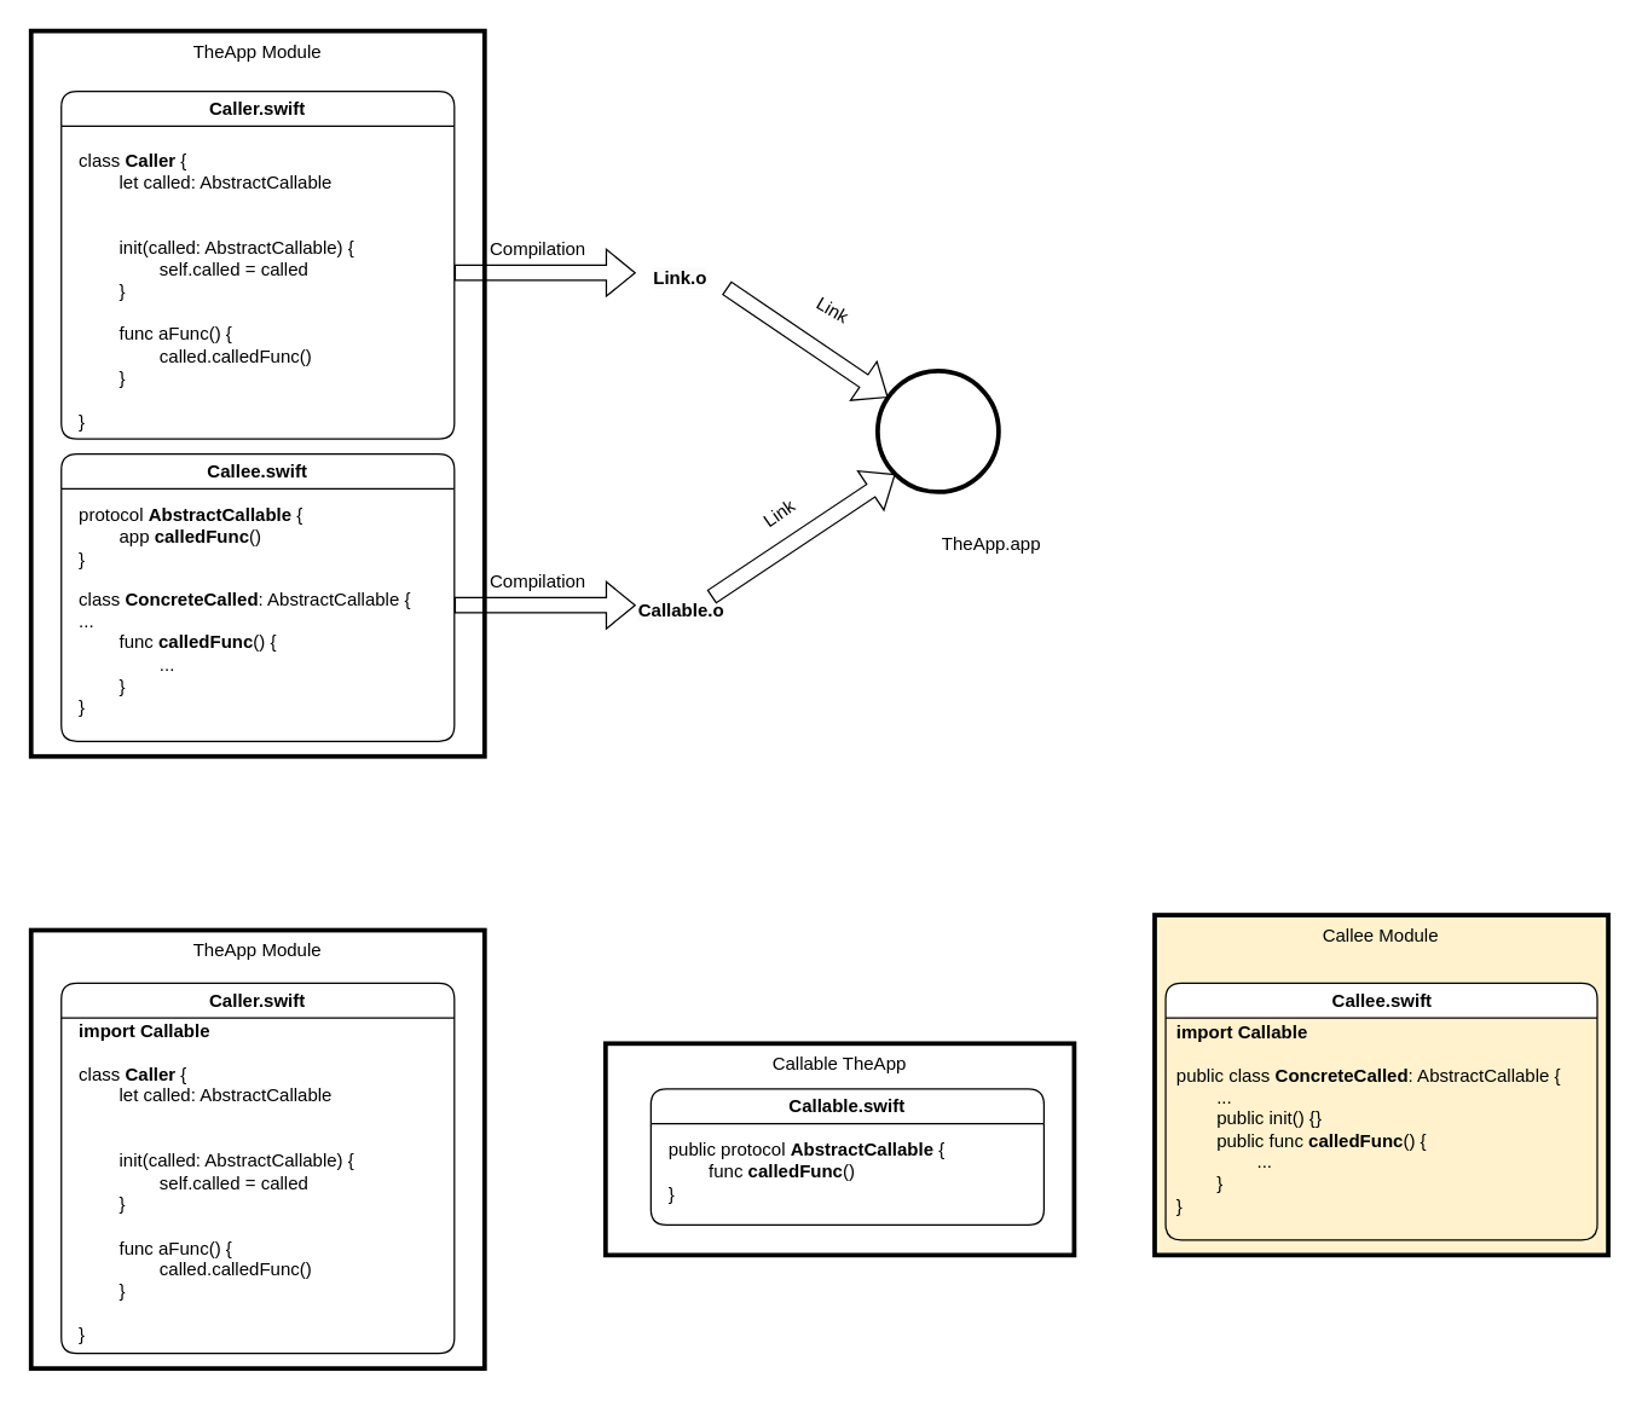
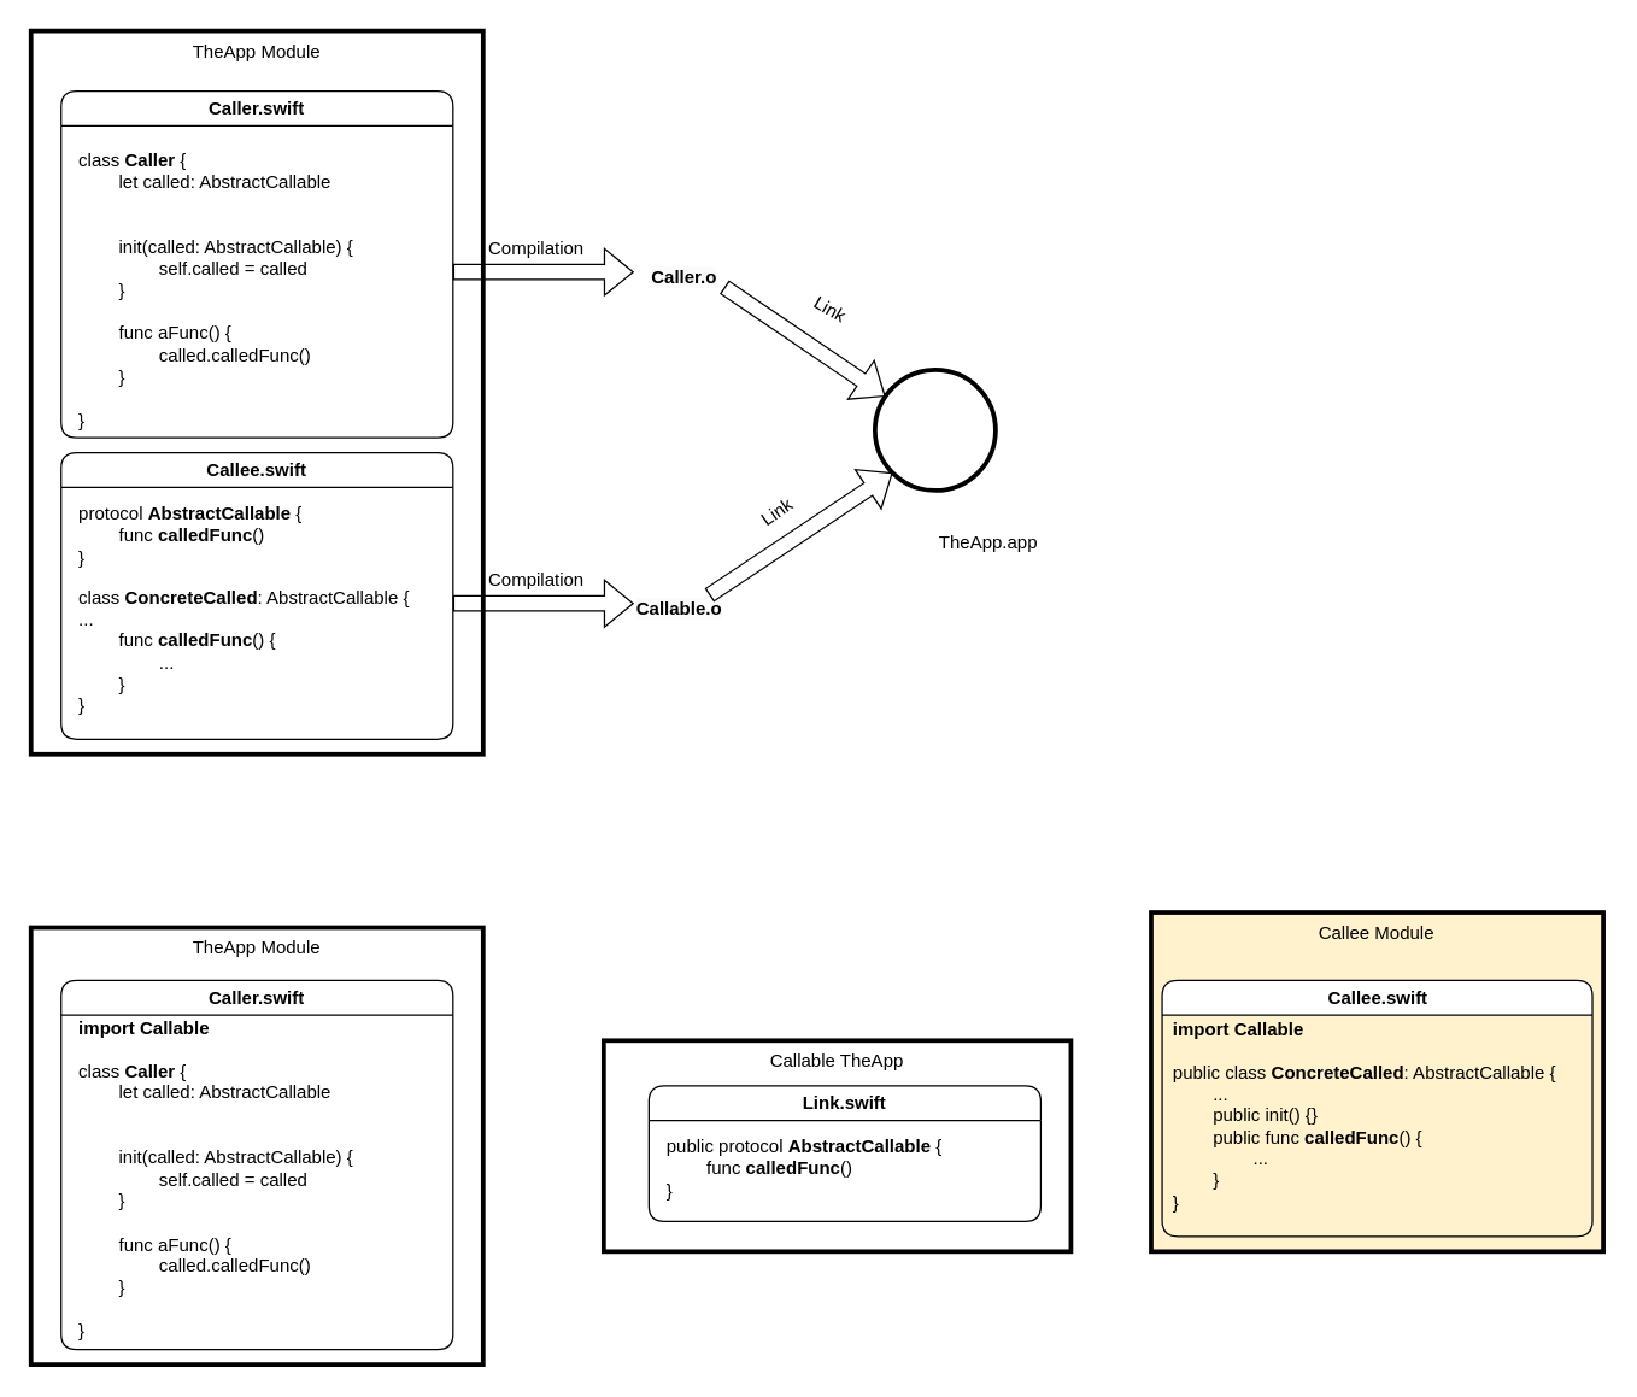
  <mxCell id="0" />
  <mxCell id="1" parent="0" />
  <mxCell id="2" value="TheApp Module" style="rounded=0;whiteSpace=wrap;html=1;strokeWidth=3;verticalAlign=top;" vertex="1" parent="1"><mxGeometry x="20" y="20" width="300" height="480" as="geometry" /></mxCell>
  <mxCell id="3" value="Caller.swift" style="swimlane;whiteSpace=wrap;html=1;rounded=1;" vertex="1" parent="1"><mxGeometry x="40" y="60" width="260" height="230" as="geometry" /></mxCell>
  <mxCell id="4" value="&lt;br&gt;class &lt;b&gt;Caller&lt;/b&gt; {&lt;br&gt;&lt;span style=&quot;&quot;&gt;&#09;&lt;span style=&quot;white-space: pre;&quot;&gt;&#09;&lt;/span&gt;let called: AbstractCallable&lt;br&gt;&lt;br&gt;&lt;/span&gt;&lt;br&gt;&lt;span style=&quot;&quot;&gt;&#09;&lt;span style=&quot;white-space: pre;&quot;&gt;&#09;&lt;/span&gt;init(called: &lt;/span&gt;&lt;span style=&quot;&quot;&gt;AbstractCallable) {&lt;br&gt;&lt;span style=&quot;white-space: pre;&quot;&gt;&#09;&lt;span style=&quot;white-space: pre;&quot;&gt;&#09;self.called = called&lt;/span&gt;&lt;/span&gt;&lt;br&gt;&lt;/span&gt;&lt;span style=&quot;white-space: pre;&quot;&gt;&#09;}&lt;br&gt;&lt;/span&gt;&lt;br&gt;&lt;span style=&quot;white-space: pre;&quot;&gt;&#09;func aFunc() {&lt;br&gt;&lt;span style=&quot;white-space: pre;&quot;&gt;&#09;&lt;span style=&quot;white-space: pre;&quot;&gt;&#09;called.calledFunc()&lt;/span&gt;&lt;/span&gt;&lt;br&gt;&lt;/span&gt;&lt;span style=&quot;white-space: pre;&quot;&gt;&#09;&lt;/span&gt;}&lt;br&gt;&lt;br&gt;}" style="text;html=1;align=left;verticalAlign=middle;resizable=0;points=[];autosize=1;strokeColor=none;fillColor=none;" vertex="1" parent="3"><mxGeometry x="10" y="20" width="200" height="210" as="geometry" /></mxCell>
  <mxCell id="5" value="Callee.swift" style="swimlane;whiteSpace=wrap;html=1;rounded=1;startSize=23;" vertex="1" parent="1"><mxGeometry x="40" y="300" width="260" height="190" as="geometry" /></mxCell>
  <mxCell id="6" value="&lt;br&gt;class &lt;b&gt;ConcreteCalled&lt;/b&gt;: AbstractCallable {&lt;br&gt;...&lt;br&gt;&lt;span style=&quot;white-space: pre;&quot;&gt;&#09;&lt;/span&gt;func &lt;b&gt;calledFunc&lt;/b&gt;() {&lt;br&gt;&lt;span style=&quot;white-space: pre;&quot;&gt;&#09;&lt;span style=&quot;white-space: pre;&quot;&gt;&#09;&lt;/span&gt;&lt;/span&gt;...&lt;br&gt;&lt;span style=&quot;white-space: pre;&quot;&gt;&#09;&lt;/span&gt;}&lt;br&gt;}" style="text;html=1;align=left;verticalAlign=middle;resizable=0;points=[];autosize=1;strokeColor=none;fillColor=none;" vertex="1" parent="5"><mxGeometry x="10" y="70" width="240" height="110" as="geometry" /></mxCell>
- <mxCell id="7" value="protocol &lt;b&gt;AbstractCallable&lt;/b&gt;&amp;nbsp;{&lt;br&gt;&amp;nbsp;&lt;span style=&quot;white-space: pre;&quot;&gt;&#09;&lt;/span&gt;app &lt;b&gt;calledFunc&lt;/b&gt;()&lt;br&gt;}" style="text;html=1;align=left;verticalAlign=middle;resizable=0;points=[];autosize=1;strokeColor=none;fillColor=none;" vertex="1" parent="5"><mxGeometry x="10" y="25" width="170" height="60" as="geometry" /></mxCell>
+ <mxCell id="7" value="protocol &lt;b&gt;AbstractCallable&lt;/b&gt;&amp;nbsp;{&lt;br&gt;&amp;nbsp;&lt;span style=&quot;white-space: pre;&quot;&gt;&#09;&lt;/span&gt;func &lt;b&gt;calledFunc&lt;/b&gt;()&lt;br&gt;}" style="text;html=1;align=left;verticalAlign=middle;resizable=0;points=[];autosize=1;strokeColor=none;fillColor=none;" vertex="1" parent="5"><mxGeometry x="10" y="25" width="170" height="60" as="geometry" /></mxCell>
  <mxCell id="8" value="" style="shape=flexArrow;endArrow=classic;html=1;rounded=0;" edge="1" parent="1"><mxGeometry width="50" height="50" relative="1" as="geometry"><mxPoint x="300" y="180" as="sourcePoint" /><mxPoint x="420" y="180" as="targetPoint" /></mxGeometry></mxCell>
- <mxCell id="9" value="&lt;span style=&quot;caret-color: rgb(0, 0, 0); color: rgb(0, 0, 0); font-family: Helvetica; font-size: 12px; font-style: normal; font-variant-caps: normal; font-weight: 700; letter-spacing: normal; text-align: center; text-indent: 0px; text-transform: none; word-spacing: 0px; -webkit-text-stroke-width: 0px; background-color: rgb(251, 251, 251); text-decoration: none; float: none; display: inline !important;&quot;&gt;Link.o&lt;/span&gt;" style="text;whiteSpace=wrap;html=1;" vertex="1" parent="1"><mxGeometry x="430" y="170" width="60" height="20" as="geometry" /></mxCell>
+ <mxCell id="9" value="&lt;span style=&quot;caret-color: rgb(0, 0, 0); color: rgb(0, 0, 0); font-family: Helvetica; font-size: 12px; font-style: normal; font-variant-caps: normal; font-weight: 700; letter-spacing: normal; text-align: center; text-indent: 0px; text-transform: none; word-spacing: 0px; -webkit-text-stroke-width: 0px; background-color: rgb(251, 251, 251); text-decoration: none; float: none; display: inline !important;&quot;&gt;Caller.o&lt;/span&gt;" style="text;whiteSpace=wrap;html=1;" vertex="1" parent="1"><mxGeometry x="430" y="170" width="60" height="20" as="geometry" /></mxCell>
  <mxCell id="10" value="&lt;span style=&quot;caret-color: rgb(0, 0, 0); color: rgb(0, 0, 0); font-family: Helvetica; font-size: 12px; font-style: normal; font-variant-caps: normal; font-weight: 700; letter-spacing: normal; text-align: center; text-indent: 0px; text-transform: none; word-spacing: 0px; -webkit-text-stroke-width: 0px; background-color: rgb(251, 251, 251); text-decoration: none; float: none; display: inline !important;&quot;&gt;Callable.o&lt;/span&gt;" style="text;whiteSpace=wrap;html=1;" vertex="1" parent="1"><mxGeometry x="420" y="390" width="100" height="40" as="geometry" /></mxCell>
  <mxCell id="11" value="" style="shape=flexArrow;endArrow=classic;html=1;rounded=0;" edge="1" parent="1"><mxGeometry width="50" height="50" relative="1" as="geometry"><mxPoint x="300" y="400" as="sourcePoint" /><mxPoint x="420" y="400" as="targetPoint" /></mxGeometry></mxCell>
  <mxCell id="12" value="Compilation" style="text;html=1;align=center;verticalAlign=middle;resizable=0;points=[];autosize=1;strokeColor=none;fillColor=none;" vertex="1" parent="1"><mxGeometry x="310" y="370" width="90" height="30" as="geometry" /></mxCell>
  <mxCell id="13" value="" style="ellipse;whiteSpace=wrap;html=1;aspect=fixed;rounded=1;strokeWidth=3;" vertex="1" parent="1"><mxGeometry x="580" y="245" width="80" height="80" as="geometry" /></mxCell>
  <mxCell id="14" value="TheApp.app" style="text;html=1;align=center;verticalAlign=middle;resizable=0;points=[];autosize=1;strokeColor=none;fillColor=none;" vertex="1" parent="1"><mxGeometry x="610" y="345" width="90" height="30" as="geometry" /></mxCell>
  <mxCell id="15" value="" style="shape=flexArrow;endArrow=classic;html=1;rounded=0;" edge="1" parent="1" target="13"><mxGeometry width="50" height="50" relative="1" as="geometry"><mxPoint x="480" y="190" as="sourcePoint" /><mxPoint x="600" y="190" as="targetPoint" /></mxGeometry></mxCell>
  <mxCell id="16" value="" style="shape=flexArrow;endArrow=classic;html=1;rounded=0;entryX=0;entryY=1;entryDx=0;entryDy=0;" edge="1" parent="1" target="13"><mxGeometry width="50" height="50" relative="1" as="geometry"><mxPoint x="470" y="394.5" as="sourcePoint" /><mxPoint x="590" y="394.5" as="targetPoint" /></mxGeometry></mxCell>
  <mxCell id="17" value="Compilation" style="text;html=1;align=center;verticalAlign=middle;resizable=0;points=[];autosize=1;strokeColor=none;fillColor=none;" vertex="1" parent="1"><mxGeometry x="310" y="150" width="90" height="30" as="geometry" /></mxCell>
  <mxCell id="18" value="Link" style="text;html=1;align=center;verticalAlign=middle;resizable=0;points=[];autosize=1;strokeColor=none;fillColor=none;rotation=30;" vertex="1" parent="1"><mxGeometry x="525" y="190" width="50" height="30" as="geometry" /></mxCell>
  <mxCell id="19" value="Link" style="text;html=1;align=center;verticalAlign=middle;resizable=0;points=[];autosize=1;strokeColor=none;fillColor=none;rotation=-35;" vertex="1" parent="1"><mxGeometry x="490" y="325" width="50" height="30" as="geometry" /></mxCell>
  <mxCell id="20" value="TheApp Module" style="rounded=0;whiteSpace=wrap;html=1;strokeWidth=3;verticalAlign=top;" vertex="1" parent="1"><mxGeometry x="20" y="615" width="300" height="290" as="geometry" /></mxCell>
  <mxCell id="21" value="Caller.swift" style="swimlane;whiteSpace=wrap;html=1;rounded=1;" vertex="1" parent="1"><mxGeometry x="40" y="650" width="260" height="245" as="geometry" /></mxCell>
  <mxCell id="22" value="&lt;br&gt;&lt;b&gt;import&lt;/b&gt; &lt;b&gt;Callable&lt;/b&gt;&lt;br&gt;&lt;br&gt;class &lt;b&gt;Caller&lt;/b&gt; {&lt;br&gt;&lt;span style=&quot;&quot;&gt;&#09;&lt;span style=&quot;white-space: pre;&quot;&gt;&#09;&lt;/span&gt;let called: AbstractCallable&lt;br&gt;&lt;br&gt;&lt;/span&gt;&lt;br&gt;&lt;span style=&quot;&quot;&gt;&#09;&lt;span style=&quot;white-space: pre;&quot;&gt;&#09;&lt;/span&gt;init(called: &lt;/span&gt;&lt;span style=&quot;&quot;&gt;AbstractCallable) {&lt;br&gt;&lt;span style=&quot;white-space: pre;&quot;&gt;&#09;&lt;span style=&quot;white-space: pre;&quot;&gt;&#09;self.called = called&lt;/span&gt;&lt;/span&gt;&lt;br&gt;&lt;/span&gt;&lt;span style=&quot;white-space: pre;&quot;&gt;&#09;}&lt;br&gt;&lt;/span&gt;&lt;br&gt;&lt;span style=&quot;white-space: pre;&quot;&gt;&#09;func aFunc() {&lt;br&gt;&lt;span style=&quot;white-space: pre;&quot;&gt;&#09;&lt;span style=&quot;white-space: pre;&quot;&gt;&#09;called.calledFunc()&lt;/span&gt;&lt;/span&gt;&lt;br&gt;&lt;/span&gt;&lt;span style=&quot;white-space: pre;&quot;&gt;&#09;&lt;/span&gt;}&lt;br&gt;&lt;br&gt;}" style="text;html=1;align=left;verticalAlign=middle;resizable=0;points=[];autosize=1;strokeColor=none;fillColor=none;" vertex="1" parent="21"><mxGeometry x="10" y="5" width="200" height="240" as="geometry" /></mxCell>
  <mxCell id="23" value="" style="group" vertex="1" connectable="0" parent="1"><mxGeometry x="400" y="690" width="310" height="140" as="geometry" /></mxCell>
  <mxCell id="24" value="Callable TheApp" style="rounded=0;whiteSpace=wrap;html=1;strokeWidth=3;verticalAlign=top;" vertex="1" parent="23"><mxGeometry width="310" height="140" as="geometry" /></mxCell>
- <mxCell id="25" value="Callable.swift" style="swimlane;whiteSpace=wrap;html=1;rounded=1;startSize=23;" vertex="1" parent="23"><mxGeometry x="30" y="30" width="260" height="90" as="geometry" /></mxCell>
+ <mxCell id="25" value="Link.swift" style="swimlane;whiteSpace=wrap;html=1;rounded=1;startSize=23;" vertex="1" parent="23"><mxGeometry x="30" y="30" width="260" height="90" as="geometry" /></mxCell>
  <mxCell id="26" value="public protocol &lt;b&gt;AbstractCallable&lt;/b&gt;&amp;nbsp;{&lt;br&gt;&amp;nbsp;&lt;span style=&quot;white-space: pre;&quot;&gt;&#09;&lt;/span&gt;func &lt;b&gt;calledFunc&lt;/b&gt;()&lt;br&gt;}" style="text;html=1;align=left;verticalAlign=middle;resizable=0;points=[];autosize=1;strokeColor=none;fillColor=none;" vertex="1" parent="25"><mxGeometry x="10" y="25" width="210" height="60" as="geometry" /></mxCell>
  <mxCell id="27" value="" style="group" vertex="1" connectable="0" parent="1"><mxGeometry x="763.25" y="605" width="300" height="225" as="geometry" /></mxCell>
  <mxCell id="28" value="Callee Module" style="rounded=0;whiteSpace=wrap;html=1;strokeWidth=3;verticalAlign=top;fillColor=#fff2cc;" vertex="1" parent="27"><mxGeometry width="300" height="225" as="geometry" /></mxCell>
  <mxCell id="29" value="Callee.swift" style="swimlane;whiteSpace=wrap;html=1;rounded=1;startSize=23;" vertex="1" parent="27"><mxGeometry x="7.25" y="45" width="285.5" height="170" as="geometry" /></mxCell>
  <mxCell id="30" value="&lt;b style=&quot;border-color: var(--border-color);&quot;&gt;import&lt;/b&gt;&amp;nbsp;&lt;b style=&quot;border-color: var(--border-color);&quot;&gt;Callable&lt;/b&gt;&lt;br&gt;&lt;br&gt;&lt;span style=&quot;white-space: pre;&quot;&gt;public &lt;/span&gt;class &lt;b&gt;ConcreteCalled&lt;/b&gt;: AbstractCallable {&lt;br&gt;&lt;span style=&quot;white-space: pre;&quot;&gt;&#09;&lt;/span&gt;...&lt;br&gt;&lt;span style=&quot;white-space: pre;&quot;&gt;&#09;public init() {}&lt;/span&gt;&lt;br&gt;&lt;span style=&quot;&quot;&gt;&#09;&lt;/span&gt;&lt;span style=&quot;white-space: pre;&quot;&gt;&#09;public &lt;/span&gt;func &lt;b&gt;calledFunc&lt;/b&gt;() {&lt;br&gt;&lt;span style=&quot;&quot;&gt;&#09;&lt;span style=&quot;&quot;&gt;&#09;&lt;/span&gt;&lt;/span&gt;&lt;span style=&quot;white-space: pre;&quot;&gt;&#09;&lt;span style=&quot;white-space: pre;&quot;&gt;&#09;&lt;/span&gt;&lt;/span&gt;...&lt;br&gt;&lt;span style=&quot;&quot;&gt;&#09;&lt;/span&gt;&lt;span style=&quot;white-space: pre;&quot;&gt;&#09;&lt;/span&gt;}&lt;br&gt;}" style="text;html=1;align=left;verticalAlign=middle;resizable=0;points=[];autosize=1;strokeColor=none;fillColor=none;" vertex="1" parent="29"><mxGeometry x="5.5" y="20" width="280" height="140" as="geometry" /></mxCell>
